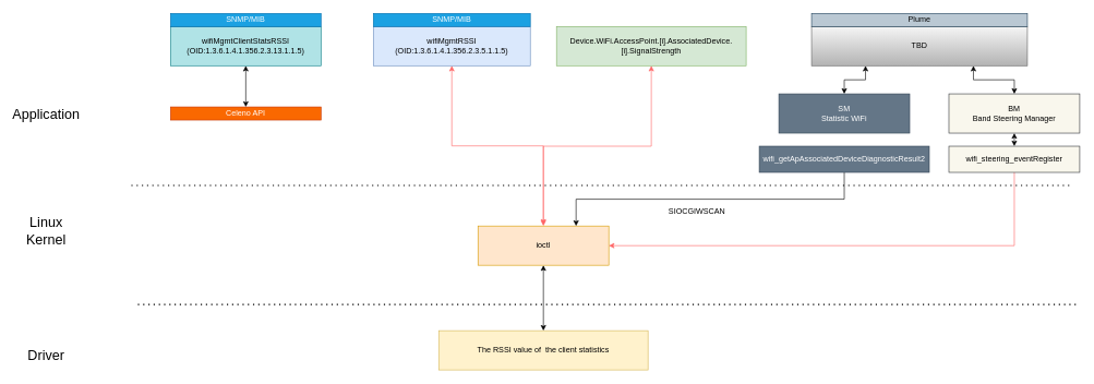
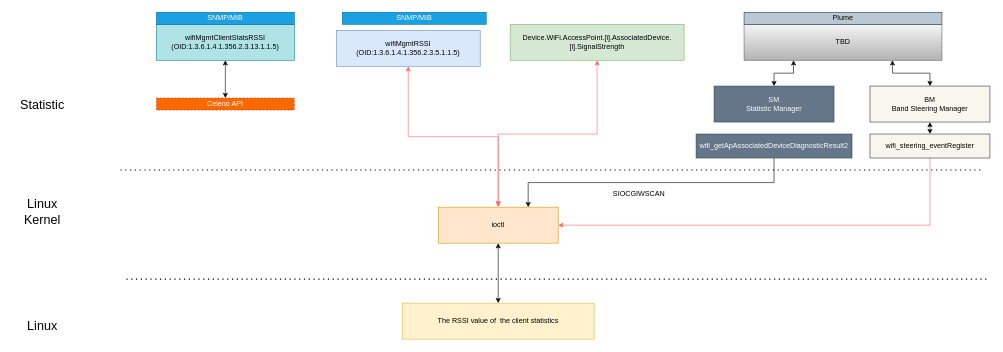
  <mxCell id="0" />
  <mxCell id="1" parent="0" />
  <mxCell id="2" style="edgeStyle=orthogonalEdgeStyle;rounded=0;orthogonalLoop=1;jettySize=auto;html=1;exitX=0.5;exitY=1;exitDx=0;exitDy=0;startArrow=classic;startFill=1;fontSize=21;strokeColor=#FF6666;" parent="1" source="3" edge="1"><mxGeometry relative="1" as="geometry"><mxPoint x="830" y="343" as="targetPoint" /><Array as="points"><mxPoint x="995" y="223" /><mxPoint x="830" y="223" /></Array></mxGeometry></mxCell>
  <mxCell id="3" value="Device.WiFi.AccessPoint.[i].AssociatedDevice.[i].SignalStrength" style="rounded=0;whiteSpace=wrap;html=1;fillColor=#d5e8d4;strokeColor=#82b366;" parent="1" vertex="1"><mxGeometry x="850" y="40" width="290" height="60" as="geometry" /></mxCell>
  <mxCell id="4" style="edgeStyle=orthogonalEdgeStyle;rounded=0;orthogonalLoop=1;jettySize=auto;html=1;exitX=0.5;exitY=1;exitDx=0;exitDy=0;entryX=0.5;entryY=0;entryDx=0;entryDy=0;startArrow=classic;startFill=1;fontSize=21;strokeColor=#FF6666;" parent="1" source="5" target="8" edge="1"><mxGeometry relative="1" as="geometry" /></mxCell>
- <mxCell id="5" value="wifiMgmtRSSI &lt;br&gt;(OID:1.3.6.1.4.1.356.2.3.5.1.1.5)" style="rounded=0;whiteSpace=wrap;html=1;fillColor=#dae8fc;strokeColor=#6c8ebf;" parent="1" vertex="1"><mxGeometry x="570" y="40" width="240" height="60" as="geometry" /></mxCell>
+ <mxCell id="5" value="wifiMgmtRSSI &lt;br&gt;(OID:1.3.6.1.4.1.356.2.3.5.1.1.5)" style="rounded=0;whiteSpace=wrap;html=1;fillColor=#dae8fc;strokeColor=#6c8ebf;" parent="1" vertex="1"><mxGeometry x="560" y="50" width="240" height="60" as="geometry" /></mxCell>
  <mxCell id="6" value="SNMP/MIB" style="rounded=0;whiteSpace=wrap;html=1;fillColor=#1ba1e2;strokeColor=#006EAF;fontColor=#ffffff;" parent="1" vertex="1"><mxGeometry x="570" y="20" width="240" height="20" as="geometry" /></mxCell>
  <mxCell id="7" style="edgeStyle=orthogonalEdgeStyle;rounded=0;orthogonalLoop=1;jettySize=auto;html=1;exitX=0.5;exitY=1;exitDx=0;exitDy=0;fontSize=21;startArrow=classic;startFill=1;" parent="1" source="8" target="9" edge="1"><mxGeometry relative="1" as="geometry" /></mxCell>
  <mxCell id="8" value="ioctl" style="rounded=0;whiteSpace=wrap;html=1;fillColor=#ffe6cc;strokeColor=#d79b00;" parent="1" vertex="1"><mxGeometry x="730" y="345" width="200" height="60" as="geometry" /></mxCell>
  <mxCell id="9" value="The RSSI value of&amp;nbsp; the client statistics&lt;span style=&quot;color: rgba(0 , 0 , 0 , 0) ; font-family: monospace ; font-size: 0px&quot;&gt;%3CmxGraphModel%3E%3Croot%3E%3CmxCell%20id%3D%220%22%2F%3E%3CmxCell%20id%3D%221%22%20parent%3D%220%22%2F%3E%3CmxCell%20id%3D%222%22%20value%3D%22ioctl%22%20style%3D%22rounded%3D0%3BwhiteSpace%3Dwrap%3Bhtml%3D1%3B%22%20vertex%3D%221%22%20parent%3D%221%22%3E%3CmxGeometry%20x%3D%22410%22%20y%3D%22290%22%20width%3D%22200%22%20height%3D%2260%22%20as%3D%22geometry%22%2F%3E%3C%2FmxCell%3E%3C%2Froot%3E%3C%2FmxGraphModel%3E&amp;nbsp;&lt;/span&gt;&lt;span style=&quot;color: rgba(0 , 0 , 0 , 0) ; font-family: monospace ; font-size: 0px&quot;&gt;%3CmxGraphModel%3E%3Croot%3E%3CmxCell%20id%3D%220%22%2F%3E%3CmxCell%20id%3D%221%22%20parent%3D%220%22%2F%3E%3CmxCell%20id%3D%222%22%20value%3D%22ioctl%22%20style%3D%22rounded%3D0%3BwhiteSpace%3Dwrap%3Bhtml%3D1%3B%22%20vertex%3D%221%22%20parent%3D%221%22%3E%3CmxGeometry%20x%3D%22410%22%20y%3D%22290%22%20width%3D%22200%22%20height%3D%2260%22%20as%3D%22geometry%22%2F%3E%3C%2FmxCell%3E%3C%2Froot%3E%3C%2FmxGraphModel%3Ecclient&lt;/span&gt;" style="rounded=0;whiteSpace=wrap;html=1;fillColor=#fff2cc;strokeColor=#d6b656;" parent="1" vertex="1"><mxGeometry x="670" y="505" width="320" height="60" as="geometry" /></mxCell>
  <mxCell id="10" value="" style="endArrow=none;dashed=1;html=1;dashPattern=1 3;strokeWidth=2;" parent="1" edge="1"><mxGeometry width="50" height="50" relative="1" as="geometry"><mxPoint x="200" y="283" as="sourcePoint" /><mxPoint x="1640" y="283" as="targetPoint" /></mxGeometry></mxCell>
- <mxCell id="11" value="Application" style="text;html=1;strokeColor=none;fillColor=none;align=center;verticalAlign=middle;whiteSpace=wrap;rounded=0;fontSize=21;" parent="1" vertex="1"><mxGeometry x="20" y="163" width="100" height="20" as="geometry" /></mxCell>
+ <mxCell id="11" value="Statistic" style="text;html=1;strokeColor=none;fillColor=none;align=center;verticalAlign=middle;whiteSpace=wrap;rounded=0;fontSize=21;" parent="1" vertex="1"><mxGeometry x="20" y="163" width="100" height="20" as="geometry" /></mxCell>
  <mxCell id="12" value="Linux Kernel" style="text;html=1;strokeColor=none;fillColor=none;align=center;verticalAlign=middle;whiteSpace=wrap;rounded=0;fontSize=21;" parent="1" vertex="1"><mxGeometry x="20" y="342" width="100" height="20" as="geometry" /></mxCell>
  <mxCell id="13" value="" style="endArrow=none;dashed=1;html=1;dashPattern=1 3;strokeWidth=2;" parent="1" edge="1"><mxGeometry width="50" height="50" relative="1" as="geometry"><mxPoint x="210" y="465" as="sourcePoint" /><mxPoint x="1650" y="465" as="targetPoint" /></mxGeometry></mxCell>
- <mxCell id="14" value="Driver" style="text;html=1;strokeColor=none;fillColor=none;align=center;verticalAlign=middle;whiteSpace=wrap;rounded=0;fontSize=21;" parent="1" vertex="1"><mxGeometry x="20" y="532" width="100" height="20" as="geometry" /></mxCell>
- <mxCell id="15" value="Celeno API" style="rounded=0;whiteSpace=wrap;html=1;fillColor=#fa6800;strokeColor=#C73500;fontColor=#ffffff;" parent="1" vertex="1"><mxGeometry x="260" y="163" width="230" height="20" as="geometry" /></mxCell>
+ <mxCell id="14" value="Linux" style="text;html=1;strokeColor=none;fillColor=none;align=center;verticalAlign=middle;whiteSpace=wrap;rounded=0;fontSize=21;" parent="1" vertex="1"><mxGeometry x="20" y="532" width="100" height="20" as="geometry" /></mxCell>
+ <mxCell id="15" value="Celeno API" style="rounded=0;whiteSpace=wrap;html=1;fillColor=#fa6800;strokeColor=#C73500;fontColor=#ffffff;dashed=1;" parent="1" vertex="1"><mxGeometry x="260" y="163" width="230" height="20" as="geometry" /></mxCell>
  <mxCell id="16" style="edgeStyle=orthogonalEdgeStyle;rounded=0;orthogonalLoop=1;jettySize=auto;html=1;exitX=0.25;exitY=1;exitDx=0;exitDy=0;entryX=0.5;entryY=0;entryDx=0;entryDy=0;startArrow=classic;startFill=1;fontSize=21;" parent="1" source="18" target="23" edge="1"><mxGeometry relative="1" as="geometry" /></mxCell>
  <mxCell id="17" style="edgeStyle=orthogonalEdgeStyle;rounded=0;orthogonalLoop=1;jettySize=auto;html=1;exitX=0.75;exitY=1;exitDx=0;exitDy=0;entryX=0.5;entryY=0;entryDx=0;entryDy=0;startArrow=classic;startFill=1;fontSize=21;" parent="1" source="18" target="25" edge="1"><mxGeometry relative="1" as="geometry" /></mxCell>
  <mxCell id="18" value="TBD" style="rounded=0;whiteSpace=wrap;html=1;fillColor=#f5f5f5;strokeColor=#666666;gradientColor=#b3b3b3;" parent="1" vertex="1"><mxGeometry x="1240" y="40" width="330" height="60" as="geometry" /></mxCell>
  <mxCell id="19" value="Plume" style="rounded=0;whiteSpace=wrap;html=1;fillColor=#bac8d3;strokeColor=#23445d;" parent="1" vertex="1"><mxGeometry x="1240" y="20" width="330" height="20" as="geometry" /></mxCell>
  <mxCell id="20" style="edgeStyle=orthogonalEdgeStyle;rounded=0;orthogonalLoop=1;jettySize=auto;html=1;exitX=0.5;exitY=1;exitDx=0;exitDy=0;entryX=0.5;entryY=0;entryDx=0;entryDy=0;startArrow=classic;startFill=1;fontSize=21;" parent="1" source="21" target="15" edge="1"><mxGeometry relative="1" as="geometry" /></mxCell>
  <mxCell id="21" value="wifiMgmtClientStatsRSSI (OID:1.3.6.1.4.1.356.2.3.13.1.1.5)" style="rounded=0;whiteSpace=wrap;html=1;fillColor=#b0e3e6;strokeColor=#0e8088;" parent="1" vertex="1"><mxGeometry x="260" y="40" width="230" height="60" as="geometry" /></mxCell>
  <mxCell id="22" value="SNMP/MIB" style="rounded=0;whiteSpace=wrap;html=1;fillColor=#1ba1e2;strokeColor=#006EAF;fontColor=#ffffff;" parent="1" vertex="1"><mxGeometry x="260" y="20" width="230" height="20" as="geometry" /></mxCell>
- <mxCell id="23" value="SM&lt;br&gt;Statistic WiFi" style="rounded=0;whiteSpace=wrap;html=1;fillColor=#647687;strokeColor=#314354;fontColor=#ffffff;" parent="1" vertex="1"><mxGeometry x="1190" y="143" width="200" height="60" as="geometry" /></mxCell>
+ <mxCell id="23" value="SM&lt;br&gt;Statistic Manager" style="rounded=0;whiteSpace=wrap;html=1;fillColor=#647687;strokeColor=#314354;fontColor=#ffffff;" parent="1" vertex="1"><mxGeometry x="1190" y="143" width="200" height="60" as="geometry" /></mxCell>
  <mxCell id="24" style="edgeStyle=orthogonalEdgeStyle;rounded=0;orthogonalLoop=1;jettySize=auto;html=1;exitX=0.5;exitY=1;exitDx=0;exitDy=0;entryX=0.5;entryY=0;entryDx=0;entryDy=0;startArrow=classic;startFill=1;fontSize=21;" parent="1" source="25" target="29" edge="1"><mxGeometry relative="1" as="geometry" /></mxCell>
  <mxCell id="25" value="BM&lt;br&gt;Band Steering Manager" style="rounded=0;whiteSpace=wrap;html=1;fillColor=#f9f7ed;strokeColor=#36393d;" parent="1" vertex="1"><mxGeometry x="1450" y="143" width="200" height="60" as="geometry" /></mxCell>
  <mxCell id="26" style="edgeStyle=orthogonalEdgeStyle;rounded=0;orthogonalLoop=1;jettySize=auto;html=1;exitX=0.5;exitY=1;exitDx=0;exitDy=0;entryX=0.75;entryY=0;entryDx=0;entryDy=0;" edge="1" parent="1" source="27" target="8"><mxGeometry relative="1" as="geometry" /></mxCell>
  <mxCell id="27" value="wifi_getApAssociatedDeviceDiagnosticResult2" style="rounded=0;whiteSpace=wrap;html=1;fillColor=#647687;strokeColor=#314354;fontColor=#ffffff;" parent="1" vertex="1"><mxGeometry x="1160" y="223" width="260" height="40" as="geometry" /></mxCell>
  <mxCell id="28" style="edgeStyle=orthogonalEdgeStyle;rounded=0;orthogonalLoop=1;jettySize=auto;html=1;exitX=0.5;exitY=1;exitDx=0;exitDy=0;entryX=1;entryY=0.5;entryDx=0;entryDy=0;strokeColor=#FF6666;" edge="1" parent="1" source="29" target="8"><mxGeometry relative="1" as="geometry" /></mxCell>
  <mxCell id="29" value="wifi_steering_eventRegister" style="rounded=0;whiteSpace=wrap;html=1;fillColor=#f9f7ed;strokeColor=#36393d;" parent="1" vertex="1"><mxGeometry x="1450" y="223" width="200" height="40" as="geometry" /></mxCell>
  <mxCell id="30" value="SIOCGIWSCAN" style="text;html=1;strokeColor=none;fillColor=none;align=center;verticalAlign=middle;whiteSpace=wrap;rounded=0;" vertex="1" parent="1"><mxGeometry x="1010" y="313" width="110" height="20" as="geometry" /></mxCell>
